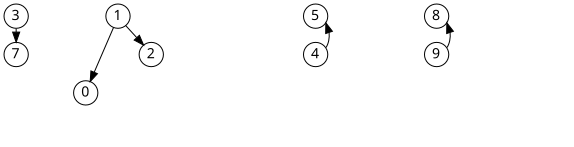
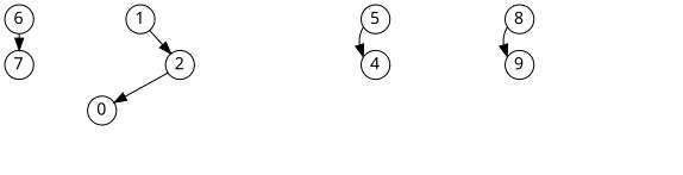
  digraph {
    centering=false
    fontname="Noto Sans"
    nodesep=0.5
    ordering=out
    ranksep=0.2
    node [fontname="Noto Sans" margin=0.01 shape=circle style=invis]
    edge [fontname="Noto Sans" style=invis]
-   n1 [height=0.2 label=3 width=0.2 style=""]
+   n1 [height=0.2 label=6 width=0.2 style=""]
    n2 [height=0.2 label=7 width=0.2 style=""]
    n3 [height=0.2 label=1 width=0.2 style=""]
    n4 [height=0.2 label=0 width=0.2 style=""]
    n5 [height=0.2 label=2 width=0.2 style=""]
    n6 [height=0.2 label=0 width=0.2]
    n7 [height=0.2 label=0 width=0.2]
    n8 [height=0.2 label=0 width=0.2]
    n9 [height=0.2 label=0 width=0.2]
    n10 [height=0.2 label=5 width=0.2 style=""]
    n11 [height=0.2 label=4 width=0.2 style=""]
    n12 [height=0.2 label=8 width=0.2 style=""]
    n13 [height=0.2 label=0 width=0.2]
    n14 [height=0.2 label=9 width=0.2 style=""]
    n15 [height=0.2 label=0 width=0.2]
    n16 [height=0.2 label=0 width=0.2]
    n17 [height=0.2 label=0 width=0.2]
    n18 [height=0.2 label=0 width=0.2]
    n19 [height=0.2 label=0 width=0.2]
    n20 [height=0.2 label=0 width=0.2]
    n1 -> n2 [style=""]
-   n3 -> n4 [style=""]
+   n5 -> n4 [style=""]
    n3 -> n5 [style=""]
    n4 -> n6
    n4 -> n7
    n5 -> n8
    n5 -> n9
-   n11 -> n10 [style=""]
+   n10 -> n11 [style=""]
    n11 -> n15
    n11 -> n16
    n12 -> n13
-   n14 -> n12 [style=""]
+   n12 -> n14 [style=""]
    n14 -> n17
    n14 -> n18
  }
